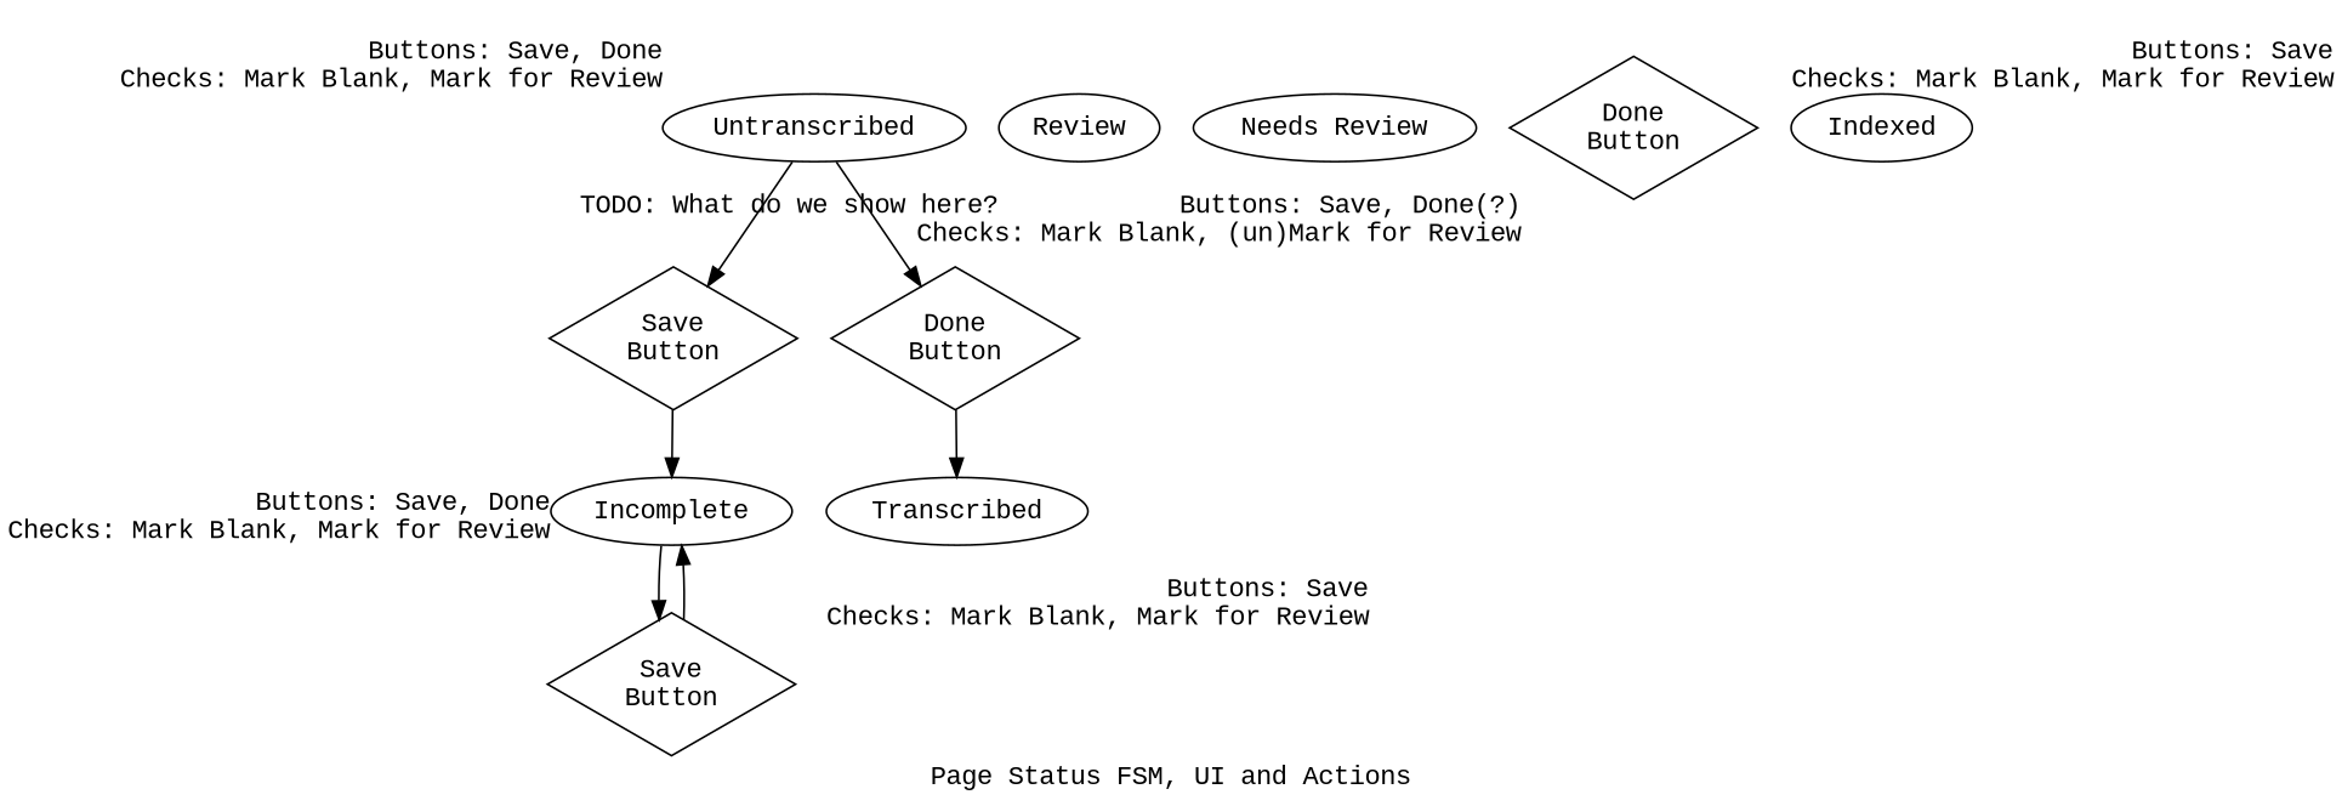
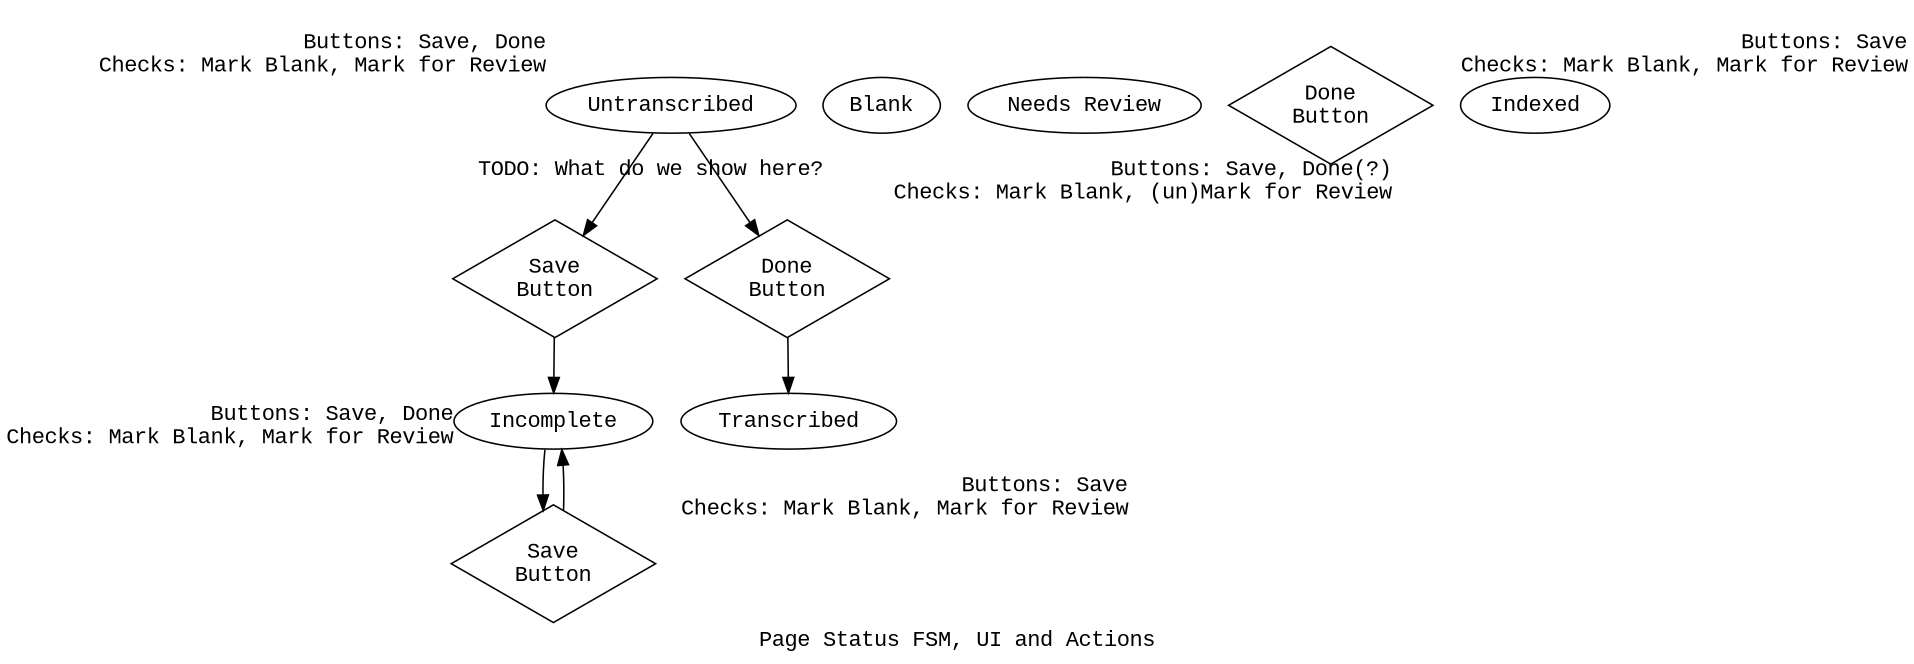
  digraph {
    label="Page Status FSM, UI and Actions"
    fontname="Liberation Mono"
    node [fontname="Liberation Mono"]
    edge [fontname="Liberation Mono"]
    n1 [label=Untranscribed xlabel="\rButtons: Save, Done\rChecks: Mark Blank, Mark for Review"]
    n2 [label="Save\nButton" shape=diamond]
    n3 [label="Done\nButton" shape=diamond]
    n4 [label=Incomplete xlabel="\rButtons: Save, Done\rChecks: Mark Blank, Mark for Review"]
    n5 [label="Save\nButton" shape=diamond]
-   n6 [label=Review xlabel="\rTODO: What do we show here?"]
+   n6 [label=Blank xlabel="\rTODO: What do we show here?"]
    n7 [label="Needs Review" xlabel="\rButtons: Save, Done(?)\rChecks: Mark Blank, (un)Mark for Review"]
    n8 [label=Transcribed xlabel="\rButtons: Save\rChecks: Mark Blank, Mark for Review"]
    n9 [label="Done\nButton" shape=diamond]
    n10 [label=Indexed xlabel="\rButtons: Save\rChecks: Mark Blank, Mark for Review"]
    subgraph sub_1 {
      label="Review Optional Workflow"
      n1
      n2
      n3
      n4
      n5
      n6
      n7
      n8
      n9
      n10
    }
    n1 -> n2
    n1 -> n3
    n2 -> n4
    n3 -> n8
    n4 -> n5
    n5 -> n4
  }
